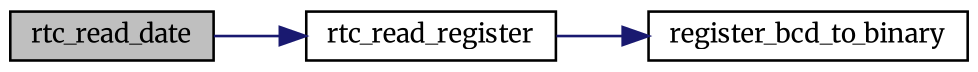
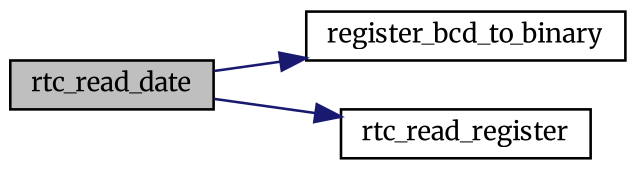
  digraph {
    fontname=Merriweather
    rankdir=LR
    node [color=black fillcolor=white fontname=Merriweather fontsize=10 shape=record style=filled]
    edge [color=midnightblue fontname=Merriweather fontsize=10 labelfontname=Helvetica labelfontsize=10 style=solid]
    n1 [fillcolor=grey75 fontcolor=black height=0.2 label=rtc_read_date width=0.4]
    n2 [height=0.2 label=register_bcd_to_binary width=0.4]
    n3 [height=0.2 label=rtc_read_register width=0.4]
-   n3 -> n2
+   n1 -> n2
    n1 -> n3
  }
